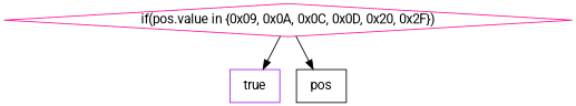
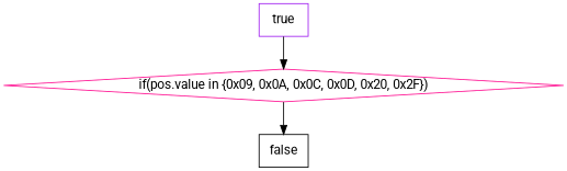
  digraph {
    fontname=Roboto
    node [fontname=Roboto shape=box]
    edge [fontname=Roboto]
    n1 [color=deeppink label="if(pos.value in {0x09, 0x0A, 0x0C, 0x0D, 0x20, 0x2F})" shape=diamond]
    n2 [color=purple label=true]
-   n3 [color=black label=pos]
-   n1 -> n2
+   n3 [color=black label=false]
+   n2 -> n1
    n1 -> n3
  }
